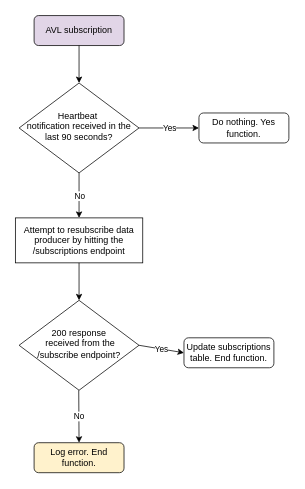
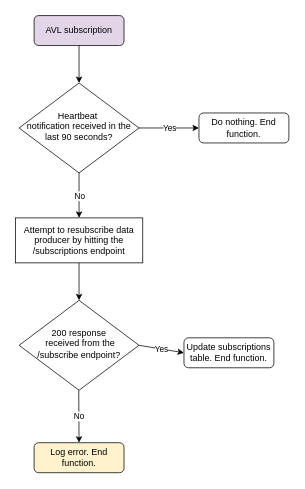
  <mxCell id="0" />
  <mxCell id="1" parent="0" />
  <mxCell id="2" value="AVL subscription" style="rounded=1;whiteSpace=wrap;html=1;fontSize=12;glass=0;strokeWidth=1;shadow=0;fillColor=#e1d5e7;" parent="1" vertex="1"><mxGeometry x="45" y="20" width="120" height="40" as="geometry" /></mxCell>
  <mxCell id="3" value="Heartbeat&amp;nbsp;&lt;div&gt;notification received in the last 90 seconds?&lt;/div&gt;" style="rhombus;whiteSpace=wrap;html=1;shadow=0;fontFamily=Helvetica;fontSize=12;align=center;strokeWidth=1;spacing=6;spacingTop=-4;" parent="1" vertex="1"><mxGeometry x="25" y="110" width="160" height="120" as="geometry" /></mxCell>
- <mxCell id="4" value="Do nothing. Yes function." style="rounded=1;whiteSpace=wrap;html=1;fontSize=12;glass=0;strokeWidth=1;shadow=0;" parent="1" vertex="1"><mxGeometry x="265" y="150" width="120" height="40" as="geometry" /></mxCell>
+ <mxCell id="4" value="Do nothing. End function." style="rounded=1;whiteSpace=wrap;html=1;fontSize=12;glass=0;strokeWidth=1;shadow=0;" parent="1" vertex="1"><mxGeometry x="265" y="150" width="120" height="40" as="geometry" /></mxCell>
  <mxCell id="5" value="Log error. End function." style="rounded=1;whiteSpace=wrap;html=1;fontSize=12;glass=0;strokeWidth=1;shadow=0;fillColor=#fff2cc;" parent="1" vertex="1"><mxGeometry x="45" y="590" width="120" height="40" as="geometry" /></mxCell>
  <mxCell id="6" value="200 response&lt;div&gt;&amp;nbsp;received from the /subscribe endpoint?&lt;/div&gt;" style="rhombus;whiteSpace=wrap;html=1;shadow=0;fontFamily=Helvetica;fontSize=12;align=center;strokeWidth=1;spacing=6;spacingTop=-4;" parent="1" vertex="1"><mxGeometry x="25" y="400" width="160" height="120" as="geometry" /></mxCell>
  <mxCell id="7" value="" style="endArrow=classic;html=1;rounded=0;exitX=0.5;exitY=1;exitDx=0;exitDy=0;exitPerimeter=0;entryX=0.5;entryY=0;entryDx=0;entryDy=0;" parent="1" source="2" target="3" edge="1"><mxGeometry relative="1" as="geometry"><mxPoint x="95" y="70" as="sourcePoint" /><mxPoint x="195" y="70" as="targetPoint" /></mxGeometry></mxCell>
  <mxCell id="8" value="" style="endArrow=classic;html=1;rounded=0;entryX=0;entryY=0.5;entryDx=0;entryDy=0;" parent="1" target="4" edge="1"><mxGeometry relative="1" as="geometry"><mxPoint x="185" y="170" as="sourcePoint" /><mxPoint x="255" y="170" as="targetPoint" /></mxGeometry></mxCell>
  <mxCell id="9" value="Yes" style="edgeLabel;resizable=0;html=1;;align=center;verticalAlign=middle;" parent="8" connectable="0" vertex="1"><mxGeometry relative="1" as="geometry" /></mxCell>
  <mxCell id="10" value="" style="endArrow=classic;html=1;rounded=0;entryX=0.5;entryY=0;entryDx=0;entryDy=0;" parent="1" target="12" edge="1"><mxGeometry relative="1" as="geometry"><mxPoint x="105" y="230" as="sourcePoint" /><mxPoint x="105" y="310" as="targetPoint" /></mxGeometry></mxCell>
  <mxCell id="11" value="No" style="edgeLabel;resizable=0;html=1;;align=center;verticalAlign=middle;" parent="10" connectable="0" vertex="1"><mxGeometry relative="1" as="geometry" /></mxCell>
  <mxCell id="12" value="Attempt to resubscribe data producer by hitting the /subscriptions endpoint" style="rounded=0;whiteSpace=wrap;html=1;" parent="1" vertex="1"><mxGeometry x="20" y="290" width="170" height="60" as="geometry" /></mxCell>
  <mxCell id="13" value="" style="endArrow=classic;html=1;rounded=0;exitX=0.5;exitY=1;exitDx=0;exitDy=0;entryX=0.5;entryY=0;entryDx=0;entryDy=0;" parent="1" source="12" target="6" edge="1"><mxGeometry relative="1" as="geometry"><mxPoint x="99.58" y="370" as="sourcePoint" /><mxPoint x="99.58" y="450" as="targetPoint" /></mxGeometry></mxCell>
  <mxCell id="14" value="" style="endArrow=classic;html=1;rounded=0;entryX=0.5;entryY=0;entryDx=0;entryDy=0;" parent="1" target="5" edge="1"><mxGeometry relative="1" as="geometry"><mxPoint x="104.58" y="520" as="sourcePoint" /><mxPoint x="104.58" y="580" as="targetPoint" /></mxGeometry></mxCell>
  <mxCell id="15" value="No" style="edgeLabel;resizable=0;html=1;;align=center;verticalAlign=middle;" parent="14" connectable="0" vertex="1"><mxGeometry relative="1" as="geometry" /></mxCell>
  <mxCell id="16" value="Update subscriptions table. End function." style="rounded=1;whiteSpace=wrap;html=1;fontSize=12;glass=0;strokeWidth=1;shadow=0;" parent="1" vertex="1"><mxGeometry x="245" y="450" width="120" height="40" as="geometry" /></mxCell>
  <mxCell id="17" value="" style="endArrow=classic;html=1;rounded=0;entryX=0;entryY=0.5;entryDx=0;entryDy=0;exitX=1;exitY=0.5;exitDx=0;exitDy=0;" parent="1" source="6" target="16" edge="1"><mxGeometry relative="1" as="geometry"><mxPoint x="199" y="460" as="sourcePoint" /><mxPoint x="269" y="460" as="targetPoint" /></mxGeometry></mxCell>
  <mxCell id="18" value="Yes" style="edgeLabel;resizable=0;html=1;;align=center;verticalAlign=middle;" parent="17" connectable="0" vertex="1"><mxGeometry relative="1" as="geometry" /></mxCell>
